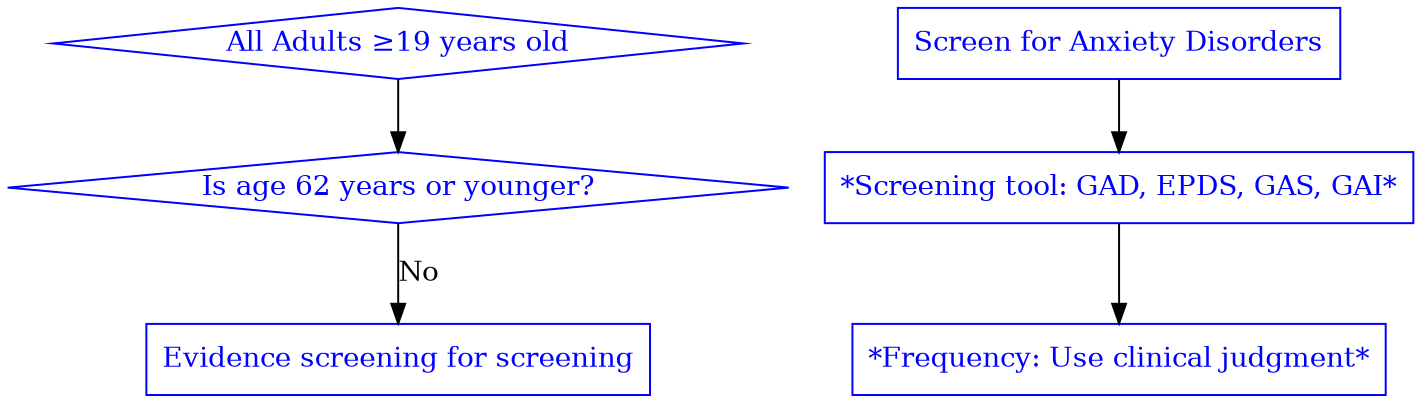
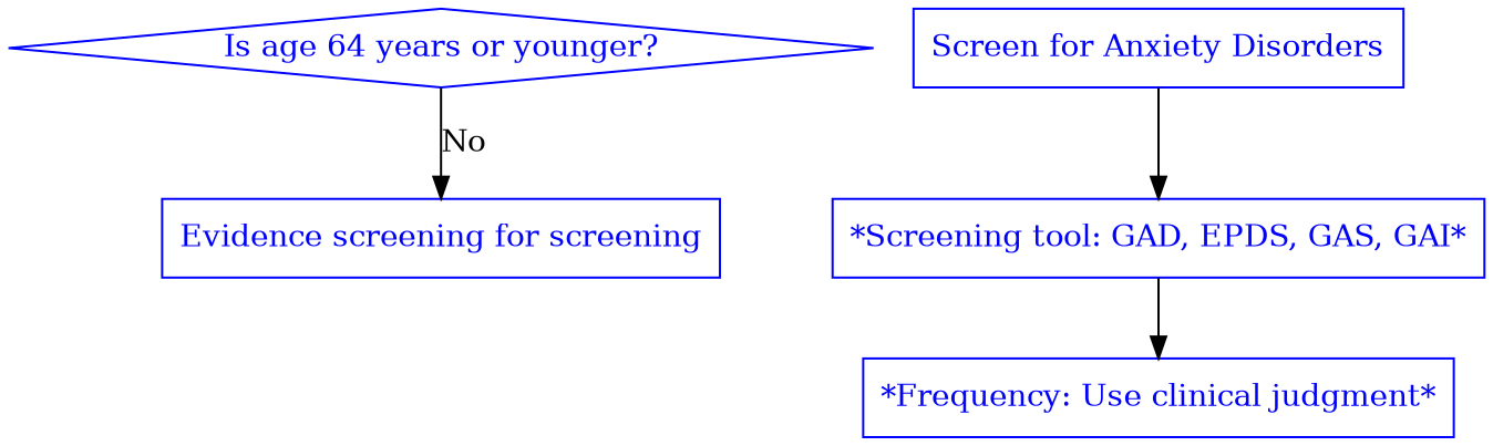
  digraph {
    rankdir=TB
    node [color=blue fontcolor=blue shape=rectangle]
-   "All Adults ≥19 years old" [shape=diamond]
-   "Is age 64 years or younger?" [shape=diamond label="Is age 62 years or younger?"]
+   "Is age 64 years or younger?" [shape=diamond]
    n3 [label="Evidence screening for screening"]
    "Screen for Anxiety Disorders"
    "*Screening tool: GAD, EPDS, GAS, GAI*"
    "*Frequency: Use clinical judgment*"
-   "All Adults ≥19 years old" -> "Is age 64 years or younger?"
    "Is age 64 years or younger?" -> n3 [label=No]
    "Screen for Anxiety Disorders" -> "*Screening tool: GAD, EPDS, GAS, GAI*"
    "*Screening tool: GAD, EPDS, GAS, GAI*" -> "*Frequency: Use clinical judgment*"
  }
